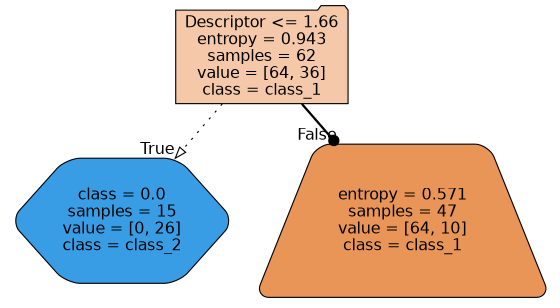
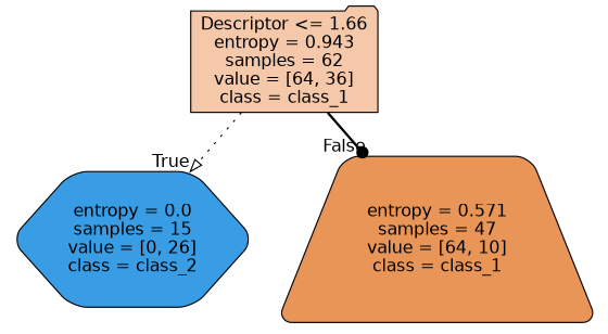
  digraph {
    node [color=black fontname=helvetica style="filled, rounded"]
    edge [fontname=helvetica labeldistance=2.5]
    n1 [fillcolor="#f4c8a8" label="Descriptor <= 1.66\nentropy = 0.943\nsamples = 62\nvalue = [64, 36]\nclass = class_1" shape=folder]
-   n2 [fillcolor="#399de5" label="class = 0.0\nsamples = 15\nvalue = [0, 26]\nclass = class_2" shape=hexagon]
+   n2 [fillcolor="#399de5" label="entropy = 0.0\nsamples = 15\nvalue = [0, 26]\nclass = class_2" shape=hexagon]
    n3 [fillcolor="#e99558" label="entropy = 0.571\nsamples = 47\nvalue = [64, 10]\nclass = class_1" shape=trapezium]
    n1 -> n2 [headlabel=True labelangle=45 style=dotted arrowhead=onormal]
    n1 -> n3 [headlabel=False labelangle=-45 style=bold arrowhead=dot]
  }
